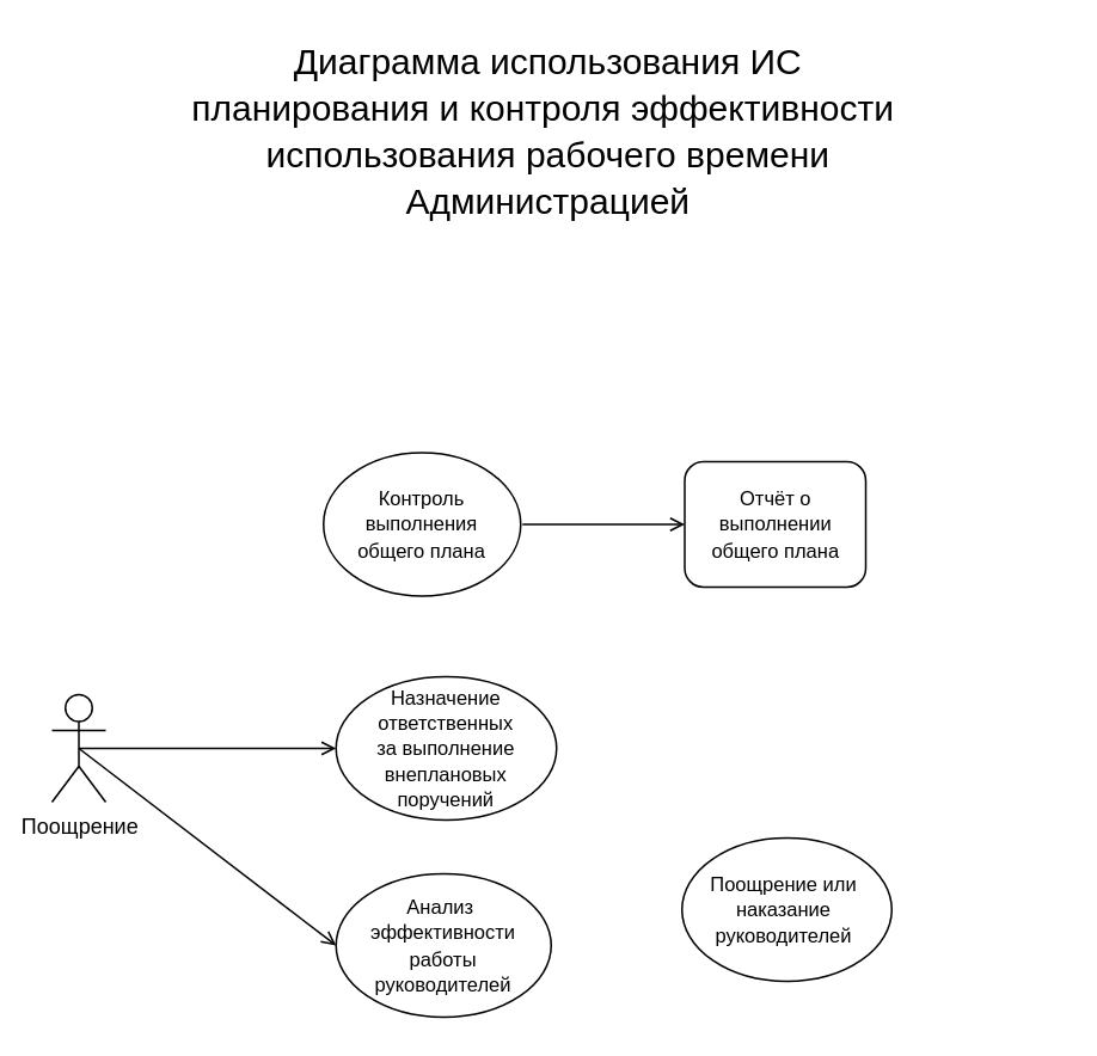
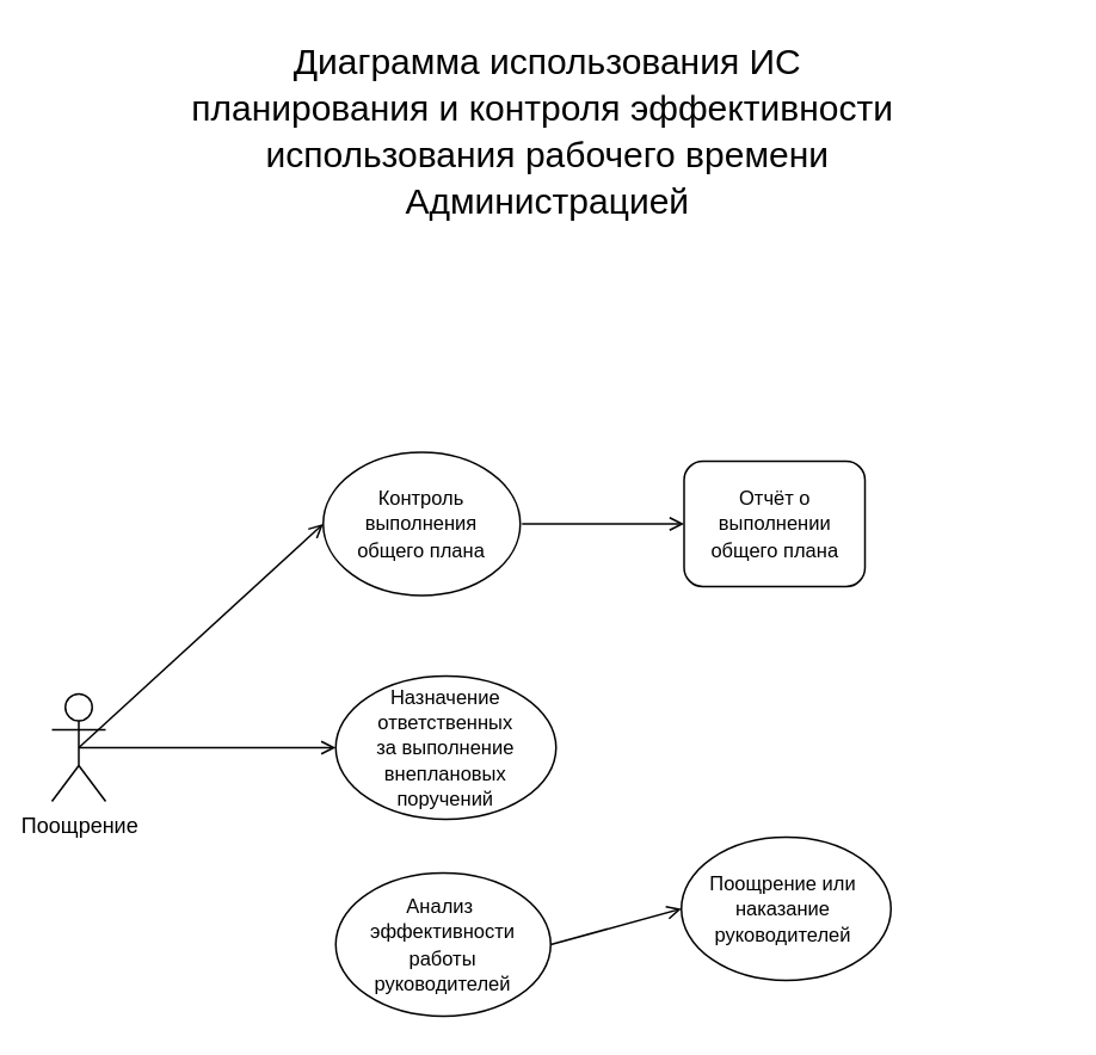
  <mxCell id="0" />
  <mxCell id="1" parent="0" />
- <mxCell id="4" style="edgeStyle=none;rounded=0;orthogonalLoop=1;jettySize=auto;html=1;exitX=0.5;exitY=0.5;exitDx=0;exitDy=0;exitPerimeter=0;endArrow=open;endFill=0;entryX=0;entryY=0.5;entryDx=0;entryDy=0;" parent="1" source="5" target="11" edge="1"><mxGeometry relative="1" as="geometry"><mxPoint x="253.5" y="560" as="targetPoint" /></mxGeometry></mxCell>
+ <mxCell id="2" style="rounded=0;orthogonalLoop=1;jettySize=auto;html=1;exitX=0.5;exitY=0.5;exitDx=0;exitDy=0;exitPerimeter=0;entryX=0;entryY=0.5;entryDx=0;entryDy=0;endArrow=open;endFill=0;" parent="1" source="5" target="7" edge="1"><mxGeometry relative="1" as="geometry" /></mxCell>
+ <mxCell id="3" style="edgeStyle=none;rounded=0;orthogonalLoop=1;jettySize=auto;html=1;exitX=1;exitY=0.5;exitDx=0;exitDy=0;endArrow=open;endFill=0;entryX=0;entryY=0.5;entryDx=0;entryDy=0;" parent="1" source="11" target="10" edge="1"><mxGeometry relative="1" as="geometry" /></mxCell>
  <mxCell id="5" value="Поощрение" style="shape=umlActor;verticalLabelPosition=bottom;labelBackgroundColor=#ffffff;verticalAlign=top;html=1;" parent="1" vertex="1"><mxGeometry x="28.5" y="385" width="30" height="60" as="geometry" /></mxCell>
  <mxCell id="6" value="&lt;pre style=&quot;line-height: 130% ; font-size: 20px&quot;&gt;&lt;font face=&quot;Helvetica&quot;&gt;Диаграмма использования ИС&lt;br&gt;планирования и контроля эффективности &lt;br&gt;использования рабочего времени&lt;br&gt;Администрацией&lt;/font&gt;&lt;/pre&gt;" style="text;strokeColor=none;fillColor=none;html=1;fontSize=22;fontStyle=0;verticalAlign=middle;align=center;" parent="1" vertex="1"><mxGeometry x="20" y="20" width="570" height="100" as="geometry" /></mxCell>
  <mxCell id="7" value="&lt;span style=&quot;font-size: 11px ; white-space: nowrap&quot;&gt;Контроль&lt;br&gt;выполнения &lt;br&gt;общего плана&lt;br&gt;&lt;/span&gt;" style="ellipse;whiteSpace=wrap;html=1;align=center;" parent="1" vertex="1"><mxGeometry x="180" y="250" width="110" height="80" as="geometry" /></mxCell>
  <mxCell id="8" style="rounded=0;orthogonalLoop=1;jettySize=auto;html=1;entryX=0;entryY=0.5;entryDx=0;entryDy=0;endArrow=open;endFill=0;" parent="1" target="9" edge="1"><mxGeometry relative="1" as="geometry"><mxPoint x="291" y="290" as="sourcePoint" /></mxGeometry></mxCell>
  <mxCell id="9" value="&lt;span style=&quot;font-size: 11px ; white-space: nowrap ; text-align: left&quot;&gt;Отчёт о &lt;br&gt;выполнении &lt;br&gt;общего плана&lt;/span&gt;" style="whiteSpace=wrap;html=1;align=center;rounded=1;" parent="1" vertex="1"><mxGeometry x="381.5" y="255" width="101" height="70" as="geometry" /></mxCell>
  <mxCell id="10" value="&lt;div&gt;&lt;span style=&quot;font-size: 11px ; white-space: nowrap&quot;&gt;Поощрение или&amp;nbsp;&lt;/span&gt;&lt;/div&gt;&lt;div&gt;&lt;span style=&quot;font-size: 11px ; white-space: nowrap&quot;&gt;наказание&amp;nbsp;&lt;/span&gt;&lt;/div&gt;&lt;div&gt;&lt;span style=&quot;font-size: 11px ; white-space: nowrap&quot;&gt;руководителей&amp;nbsp;&lt;/span&gt;&lt;/div&gt;" style="ellipse;whiteSpace=wrap;html=1;align=center;" parent="1" vertex="1"><mxGeometry x="380" y="465" width="117" height="80" as="geometry" /></mxCell>
  <mxCell id="11" value="&lt;font style=&quot;font-size: 11px&quot;&gt;&lt;span style=&quot;text-align: left ; white-space: nowrap ; line-height: 11px&quot;&gt;Анализ&amp;nbsp;&lt;br&gt;эффективности&lt;br&gt;&lt;/span&gt;&lt;span style=&quot;text-align: left&quot;&gt;&lt;span style=&quot;white-space: nowrap&quot;&gt;работы &lt;br&gt;руководителей&lt;/span&gt;&lt;/span&gt;&lt;/font&gt;" style="ellipse;whiteSpace=wrap;html=1;align=center;" parent="1" vertex="1"><mxGeometry x="187" y="485" width="120" height="80" as="geometry" /></mxCell>
  <mxCell id="12" value="&lt;span style=&quot;font-size: 11px ; white-space: nowrap&quot;&gt;Назначение&lt;br&gt;ответственных&lt;br&gt;за выполнение&lt;br&gt;внеплановых&lt;br&gt;поручений&lt;br&gt;&lt;/span&gt;" style="ellipse;whiteSpace=wrap;html=1;align=center;" vertex="1" parent="1"><mxGeometry x="187" y="375" width="123" height="80" as="geometry" /></mxCell>
  <mxCell id="13" style="rounded=0;orthogonalLoop=1;jettySize=auto;html=1;exitX=0.5;exitY=0.5;exitDx=0;exitDy=0;exitPerimeter=0;entryX=0;entryY=0.5;entryDx=0;entryDy=0;endArrow=open;endFill=0;" edge="1" parent="1" source="5" target="12"><mxGeometry relative="1" as="geometry"><mxPoint x="53.5" y="495" as="sourcePoint" /><mxPoint x="181" y="395" as="targetPoint" /></mxGeometry></mxCell>
